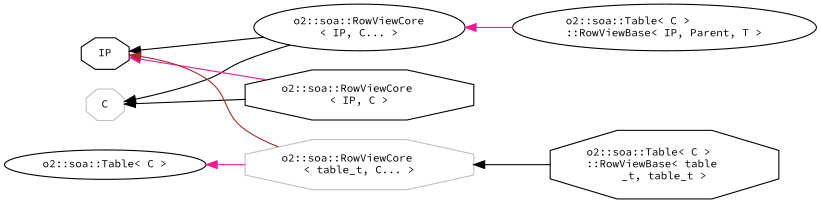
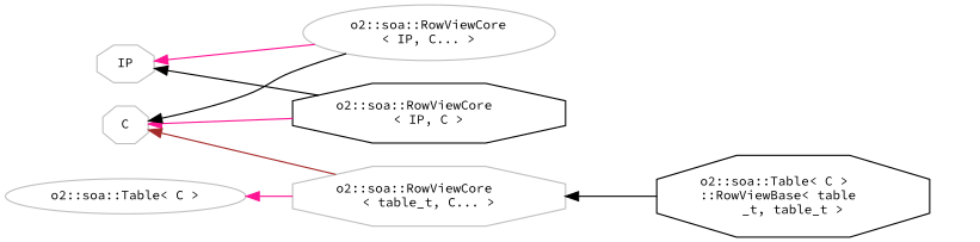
  digraph {
    fontname="Source Code Pro"
    rankdir=LR
    node [color=black fontname="Source Code Pro" fontsize=10 shape=octagon]
    edge [color=black dir=back fontname="Source Code Pro" fontsize=10 labelfontname=Helvetica labelfontsize=10 style=solid]
    n1 [color=grey75 height=0.2 label=C width=0.4]
    n2 [height=0.2 label="o2::soa::RowViewCore\l\< IP, C \>" width=0.4]
-   n3 [height=0.2 label="o2::soa::RowViewCore\l\< IP, C... \>" shape=ellipse width=0.4]
+   n3 [color=grey75 height=0.2 label="o2::soa::RowViewCore\l\< IP, C... \>" shape=ellipse width=0.4]
    n4 [color=grey75 height=0.2 label="o2::soa::RowViewCore\l\< table_t, C... \>" width=0.4]
-   n5 [height=0.2 label="o2::soa::Table\< C \>\l::RowViewBase\< IP, Parent, T \>" shape=ellipse width=0.4]
    n6 [height=0.2 label="o2::soa::Table\< C \>\l::RowViewBase\< table\l_t, table_t \>" width=0.4]
-   n7 [height=0.2 label=IP width=0.4]
-   n8 [height=0.2 label="o2::soa::Table\< C \>" shape=ellipse width=0.4]
-   n1 -> n2
+   n7 [color=grey75 height=0.2 label=IP width=0.4]
+   n8 [color=grey75 height=0.2 label="o2::soa::Table\< C \>" shape=ellipse width=0.4]
+   n1 -> n2 [color=deeppink]
    n1 -> n3
-   n7 -> n4 [color=brown]
-   n3 -> n5 [color=deeppink]
+   n1 -> n4 [color=brown]
    n4 -> n6
-   n7 -> n2 [color=deeppink]
-   n7 -> n3
+   n7 -> n2
+   n7 -> n3 [color=deeppink]
    n8 -> n4 [color=deeppink]
  }
